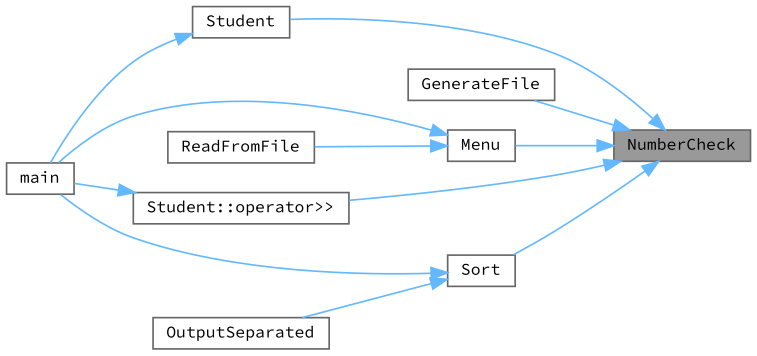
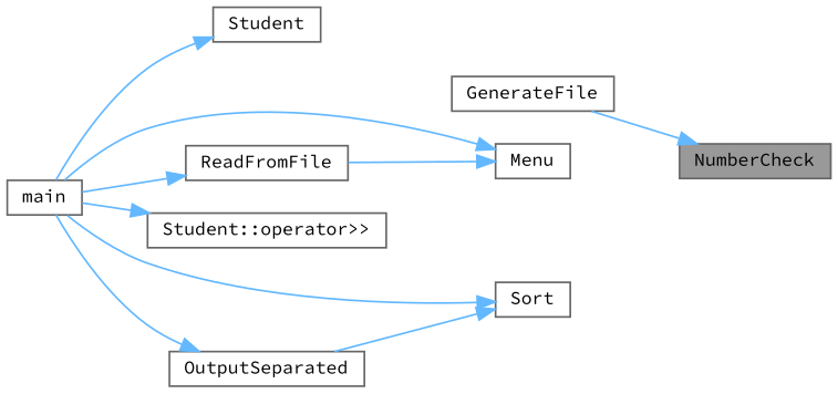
  digraph {
    fontname="Source Code Pro"
    rankdir=RL
    node [color=grey40 fillcolor=white fontname="Source Code Pro" fontsize=10 shape=box style=filled]
    edge [color=steelblue1 dir=back fontname="Source Code Pro" fontsize=10 labelfontname=Helvetica labelfontsize=10 style=solid]
    n1 [color=gray40 fillcolor=grey60 fontcolor=black height=0.2 label=NumberCheck width=0.4]
    n2 [height=0.2 label=Student width=0.4]
    n3 [height=0.2 label=GenerateFile width=0.4]
    n4 [height=0.2 label=Menu width=0.4]
    n5 [height=0.2 label="Student::operator\>\>" width=0.4]
    n6 [height=0.2 label=Sort width=0.4]
    n7 [height=0.2 label=main width=0.4]
    n8 [height=0.2 label=ReadFromFile width=0.4]
    n9 [height=0.2 label=OutputSeparated width=0.4]
-   n1 -> n2
    n1 -> n3
-   n1 -> n4
-   n1 -> n5
-   n1 -> n6
    n2 -> n7
    n4 -> n7
    n4 -> n8
    n5 -> n7
    n6 -> n7
    n6 -> n9
+   n8 -> n7
+   n9 -> n7
  }
